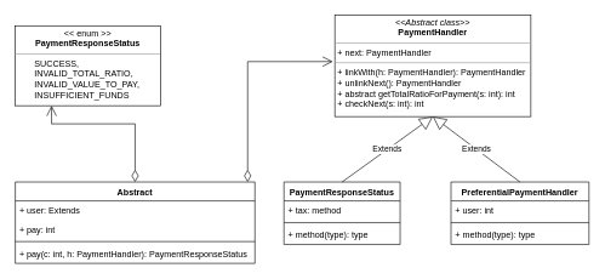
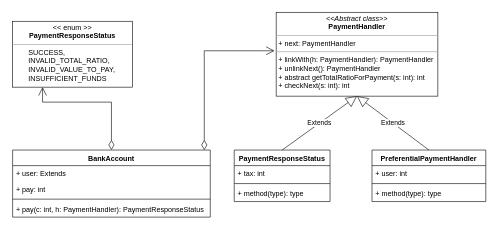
  <mxCell id="0" />
  <mxCell id="1" parent="0" />
  <mxCell id="2" value="&lt;p style=&quot;margin: 0px ; margin-top: 4px ; text-align: center&quot;&gt;&lt;i&gt;&amp;lt;&amp;lt;Abstract class&amp;gt;&amp;gt;&lt;/i&gt;&lt;br&gt;&lt;b&gt;PaymentHandler&lt;/b&gt;&lt;/p&gt;&lt;hr size=&quot;1&quot;&gt;&lt;p style=&quot;margin: 0px ; margin-left: 4px&quot;&gt;+ next: PaymentHandler&lt;/p&gt;&lt;hr size=&quot;1&quot;&gt;&lt;p style=&quot;margin: 0px ; margin-left: 4px&quot;&gt;+ linkWith(h: PaymentHandler): PaymentHandler&lt;br&gt;+ unlinkNext(): PaymentHandler&lt;br&gt;+ abstract getTotalRatioForPayment(s: int): int&lt;br&gt;+&amp;nbsp;checkNext(s: int): int&lt;/p&gt;" style="verticalAlign=top;align=left;overflow=fill;fontSize=12;fontFamily=Helvetica;html=1;" vertex="1" parent="1"><mxGeometry x="460" y="20" width="270" height="140" as="geometry" /></mxCell>
  <mxCell id="3" value="PaymentResponseStatus" style="swimlane;fontStyle=1;align=center;verticalAlign=top;childLayout=stackLayout;horizontal=1;startSize=26;horizontalStack=0;resizeParent=1;resizeParentMax=0;resizeLast=0;collapsible=1;marginBottom=0;" vertex="1" parent="1"><mxGeometry x="390" y="250" width="160" height="86" as="geometry"><mxRectangle x="260" y="260" width="160" height="26" as="alternateBounds" /></mxGeometry></mxCell>
- <mxCell id="4" value="+ tax: method" style="text;strokeColor=none;fillColor=none;align=left;verticalAlign=top;spacingLeft=4;spacingRight=4;overflow=hidden;rotatable=0;points=[[0,0.5],[1,0.5]];portConstraint=eastwest;" vertex="1" parent="3"><mxGeometry y="26" width="160" height="26" as="geometry" /></mxCell>
+ <mxCell id="4" value="+ tax: int" style="text;strokeColor=none;fillColor=none;align=left;verticalAlign=top;spacingLeft=4;spacingRight=4;overflow=hidden;rotatable=0;points=[[0,0.5],[1,0.5]];portConstraint=eastwest;" vertex="1" parent="3"><mxGeometry y="26" width="160" height="26" as="geometry" /></mxCell>
  <mxCell id="5" value="" style="line;strokeWidth=1;fillColor=none;align=left;verticalAlign=middle;spacingTop=-1;spacingLeft=3;spacingRight=3;rotatable=0;labelPosition=right;points=[];portConstraint=eastwest;" vertex="1" parent="3"><mxGeometry y="52" width="160" height="8" as="geometry" /></mxCell>
  <mxCell id="6" value="+ method(type): type" style="text;strokeColor=none;fillColor=none;align=left;verticalAlign=top;spacingLeft=4;spacingRight=4;overflow=hidden;rotatable=0;points=[[0,0.5],[1,0.5]];portConstraint=eastwest;" vertex="1" parent="3"><mxGeometry y="60" width="160" height="26" as="geometry" /></mxCell>
  <mxCell id="7" value="Extends" style="endArrow=block;endSize=16;endFill=0;html=1;rounded=0;exitX=0.5;exitY=0;exitDx=0;exitDy=0;entryX=0.5;entryY=1;entryDx=0;entryDy=0;" edge="1" parent="1" source="3" target="2"><mxGeometry width="160" relative="1" as="geometry"><mxPoint x="580" y="200" as="sourcePoint" /><mxPoint x="730" y="180" as="targetPoint" /></mxGeometry></mxCell>
  <mxCell id="8" value="PreferentialPaymentHandler" style="swimlane;fontStyle=1;align=center;verticalAlign=top;childLayout=stackLayout;horizontal=1;startSize=26;horizontalStack=0;resizeParent=1;resizeParentMax=0;resizeLast=0;collapsible=1;marginBottom=0;" vertex="1" parent="1"><mxGeometry x="620" y="250" width="190" height="86" as="geometry" /></mxCell>
  <mxCell id="9" value="+ user: int" style="text;strokeColor=none;fillColor=none;align=left;verticalAlign=top;spacingLeft=4;spacingRight=4;overflow=hidden;rotatable=0;points=[[0,0.5],[1,0.5]];portConstraint=eastwest;" vertex="1" parent="8"><mxGeometry y="26" width="190" height="26" as="geometry" /></mxCell>
  <mxCell id="10" value="" style="line;strokeWidth=1;fillColor=none;align=left;verticalAlign=middle;spacingTop=-1;spacingLeft=3;spacingRight=3;rotatable=0;labelPosition=right;points=[];portConstraint=eastwest;" vertex="1" parent="8"><mxGeometry y="52" width="190" height="8" as="geometry" /></mxCell>
  <mxCell id="11" value="+ method(type): type" style="text;strokeColor=none;fillColor=none;align=left;verticalAlign=top;spacingLeft=4;spacingRight=4;overflow=hidden;rotatable=0;points=[[0,0.5],[1,0.5]];portConstraint=eastwest;" vertex="1" parent="8"><mxGeometry y="60" width="190" height="26" as="geometry" /></mxCell>
  <mxCell id="12" value="Extends" style="endArrow=block;endSize=16;endFill=0;html=1;rounded=0;exitX=0.5;exitY=0;exitDx=0;exitDy=0;entryX=0.5;entryY=1;entryDx=0;entryDy=0;" edge="1" parent="1" source="8" target="2"><mxGeometry width="160" relative="1" as="geometry"><mxPoint x="500" y="260" as="sourcePoint" /><mxPoint x="620" y="170" as="targetPoint" /></mxGeometry></mxCell>
  <mxCell id="13" value="&lt;p style=&quot;margin: 0px ; margin-top: 4px ; text-align: center&quot;&gt;&amp;lt;&amp;lt; enum &amp;gt;&amp;gt;&lt;br&gt;&lt;b&gt;PaymentResponseStatus&lt;/b&gt;&lt;br&gt;&lt;/p&gt;&lt;hr size=&quot;1&quot;&gt;&lt;div style=&quot;height: 2px&quot;&gt;&lt;span style=&quot;white-space: pre&quot;&gt;&#09;&lt;/span&gt;SUCCESS,&lt;br&gt;&lt;span style=&quot;white-space: pre&quot;&gt;&#09;&lt;/span&gt;INVALID_TOTAL_RATIO,&lt;br&gt;&lt;span style=&quot;white-space: pre&quot;&gt;&#09;&lt;/span&gt;INVALID_VALUE_TO_PAY,&lt;br&gt;&lt;span style=&quot;white-space: pre&quot;&gt;&#09;&lt;/span&gt;INSUFFICIENT_FUNDS&lt;/div&gt;" style="verticalAlign=top;align=left;overflow=fill;fontSize=12;fontFamily=Helvetica;html=1;" vertex="1" parent="1"><mxGeometry x="20" y="35" width="200" height="110" as="geometry" /></mxCell>
- <mxCell id="14" value="Abstract" style="swimlane;fontStyle=1;align=center;verticalAlign=top;childLayout=stackLayout;horizontal=1;startSize=26;horizontalStack=0;resizeParent=1;resizeParentMax=0;resizeLast=0;collapsible=1;marginBottom=0;" vertex="1" parent="1"><mxGeometry x="20" y="250" width="330" height="112" as="geometry"><mxRectangle x="260" y="260" width="160" height="26" as="alternateBounds" /></mxGeometry></mxCell>
+ <mxCell id="14" value="BankAccount" style="swimlane;fontStyle=1;align=center;verticalAlign=top;childLayout=stackLayout;horizontal=1;startSize=26;horizontalStack=0;resizeParent=1;resizeParentMax=0;resizeLast=0;collapsible=1;marginBottom=0;" vertex="1" parent="1"><mxGeometry x="20" y="250" width="330" height="112" as="geometry"><mxRectangle x="260" y="260" width="160" height="26" as="alternateBounds" /></mxGeometry></mxCell>
  <mxCell id="15" value="+ user: Extends&#10;" style="text;strokeColor=none;fillColor=none;align=left;verticalAlign=top;spacingLeft=4;spacingRight=4;overflow=hidden;rotatable=0;points=[[0,0.5],[1,0.5]];portConstraint=eastwest;" vertex="1" parent="14"><mxGeometry y="26" width="330" height="26" as="geometry" /></mxCell>
  <mxCell id="16" value="+ pay: int&#10;" style="text;strokeColor=none;fillColor=none;align=left;verticalAlign=top;spacingLeft=4;spacingRight=4;overflow=hidden;rotatable=0;points=[[0,0.5],[1,0.5]];portConstraint=eastwest;" vertex="1" parent="14"><mxGeometry y="52" width="330" height="26" as="geometry" /></mxCell>
  <mxCell id="17" value="" style="line;strokeWidth=1;fillColor=none;align=left;verticalAlign=middle;spacingTop=-1;spacingLeft=3;spacingRight=3;rotatable=0;labelPosition=right;points=[];portConstraint=eastwest;" vertex="1" parent="14"><mxGeometry y="78" width="330" height="8" as="geometry" /></mxCell>
  <mxCell id="18" value="+ pay(c: int, h: PaymentHandler): PaymentResponseStatus" style="text;strokeColor=none;fillColor=none;align=left;verticalAlign=top;spacingLeft=4;spacingRight=4;overflow=hidden;rotatable=0;points=[[0,0.5],[1,0.5]];portConstraint=eastwest;" vertex="1" parent="14"><mxGeometry y="86" width="330" height="26" as="geometry" /></mxCell>
  <mxCell id="19" value="" style="endArrow=open;html=1;endSize=12;startArrow=diamondThin;startSize=14;startFill=0;edgeStyle=orthogonalEdgeStyle;align=left;verticalAlign=bottom;rounded=0;exitX=0.5;exitY=0;exitDx=0;exitDy=0;entryX=0.25;entryY=1;entryDx=0;entryDy=0;" edge="1" parent="1" source="14" target="13"><mxGeometry x="-0.909" y="-5" relative="1" as="geometry"><mxPoint x="290" y="140" as="sourcePoint" /><mxPoint x="370" y="20" as="targetPoint" /><Array as="points"><mxPoint x="185" y="170" /><mxPoint x="70" y="170" /></Array><mxPoint as="offset" /></mxGeometry></mxCell>
  <mxCell id="20" value="" style="endArrow=open;html=1;endSize=12;startArrow=diamondThin;startSize=14;startFill=0;edgeStyle=orthogonalEdgeStyle;align=left;verticalAlign=bottom;rounded=0;entryX=-0.01;entryY=0.459;entryDx=0;entryDy=0;entryPerimeter=0;" edge="1" parent="1" target="2"><mxGeometry x="-0.909" y="-5" relative="1" as="geometry"><mxPoint x="340" y="250" as="sourcePoint" /><mxPoint x="90" y="145" as="targetPoint" /><Array as="points"><mxPoint x="340" y="250" /><mxPoint x="340" y="84" /></Array><mxPoint as="offset" /></mxGeometry></mxCell>
